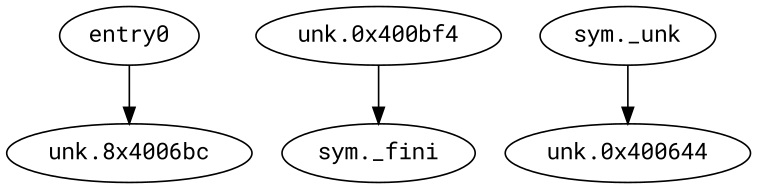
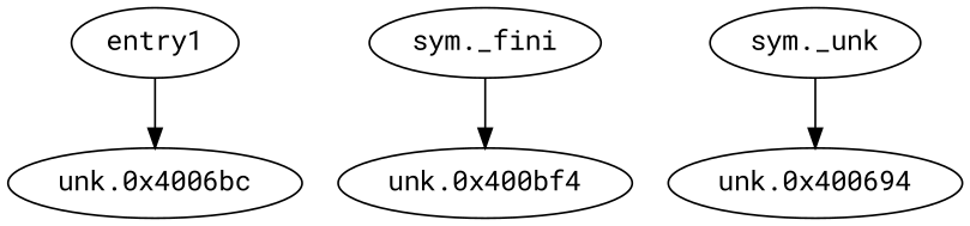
  digraph {
    fontname="Roboto Mono"
    node [fontname="Roboto Mono"]
    edge [fontname="Roboto Mono"]
-   n1 [label=entry0]
-   n2 [label="unk.8x4006bc"]
+   n1 [label=entry1]
+   n2 [label="unk.0x4006bc"]
    n3 [label="sym._fini"]
    n4 [label="unk.0x400bf4"]
    n5 [label="sym._unk"]
-   n6 [label="unk.0x400644"]
+   n6 [label="unk.0x400694"]
    n1 -> n2
-   n4 -> n3
+   n3 -> n4
    n5 -> n6
  }
